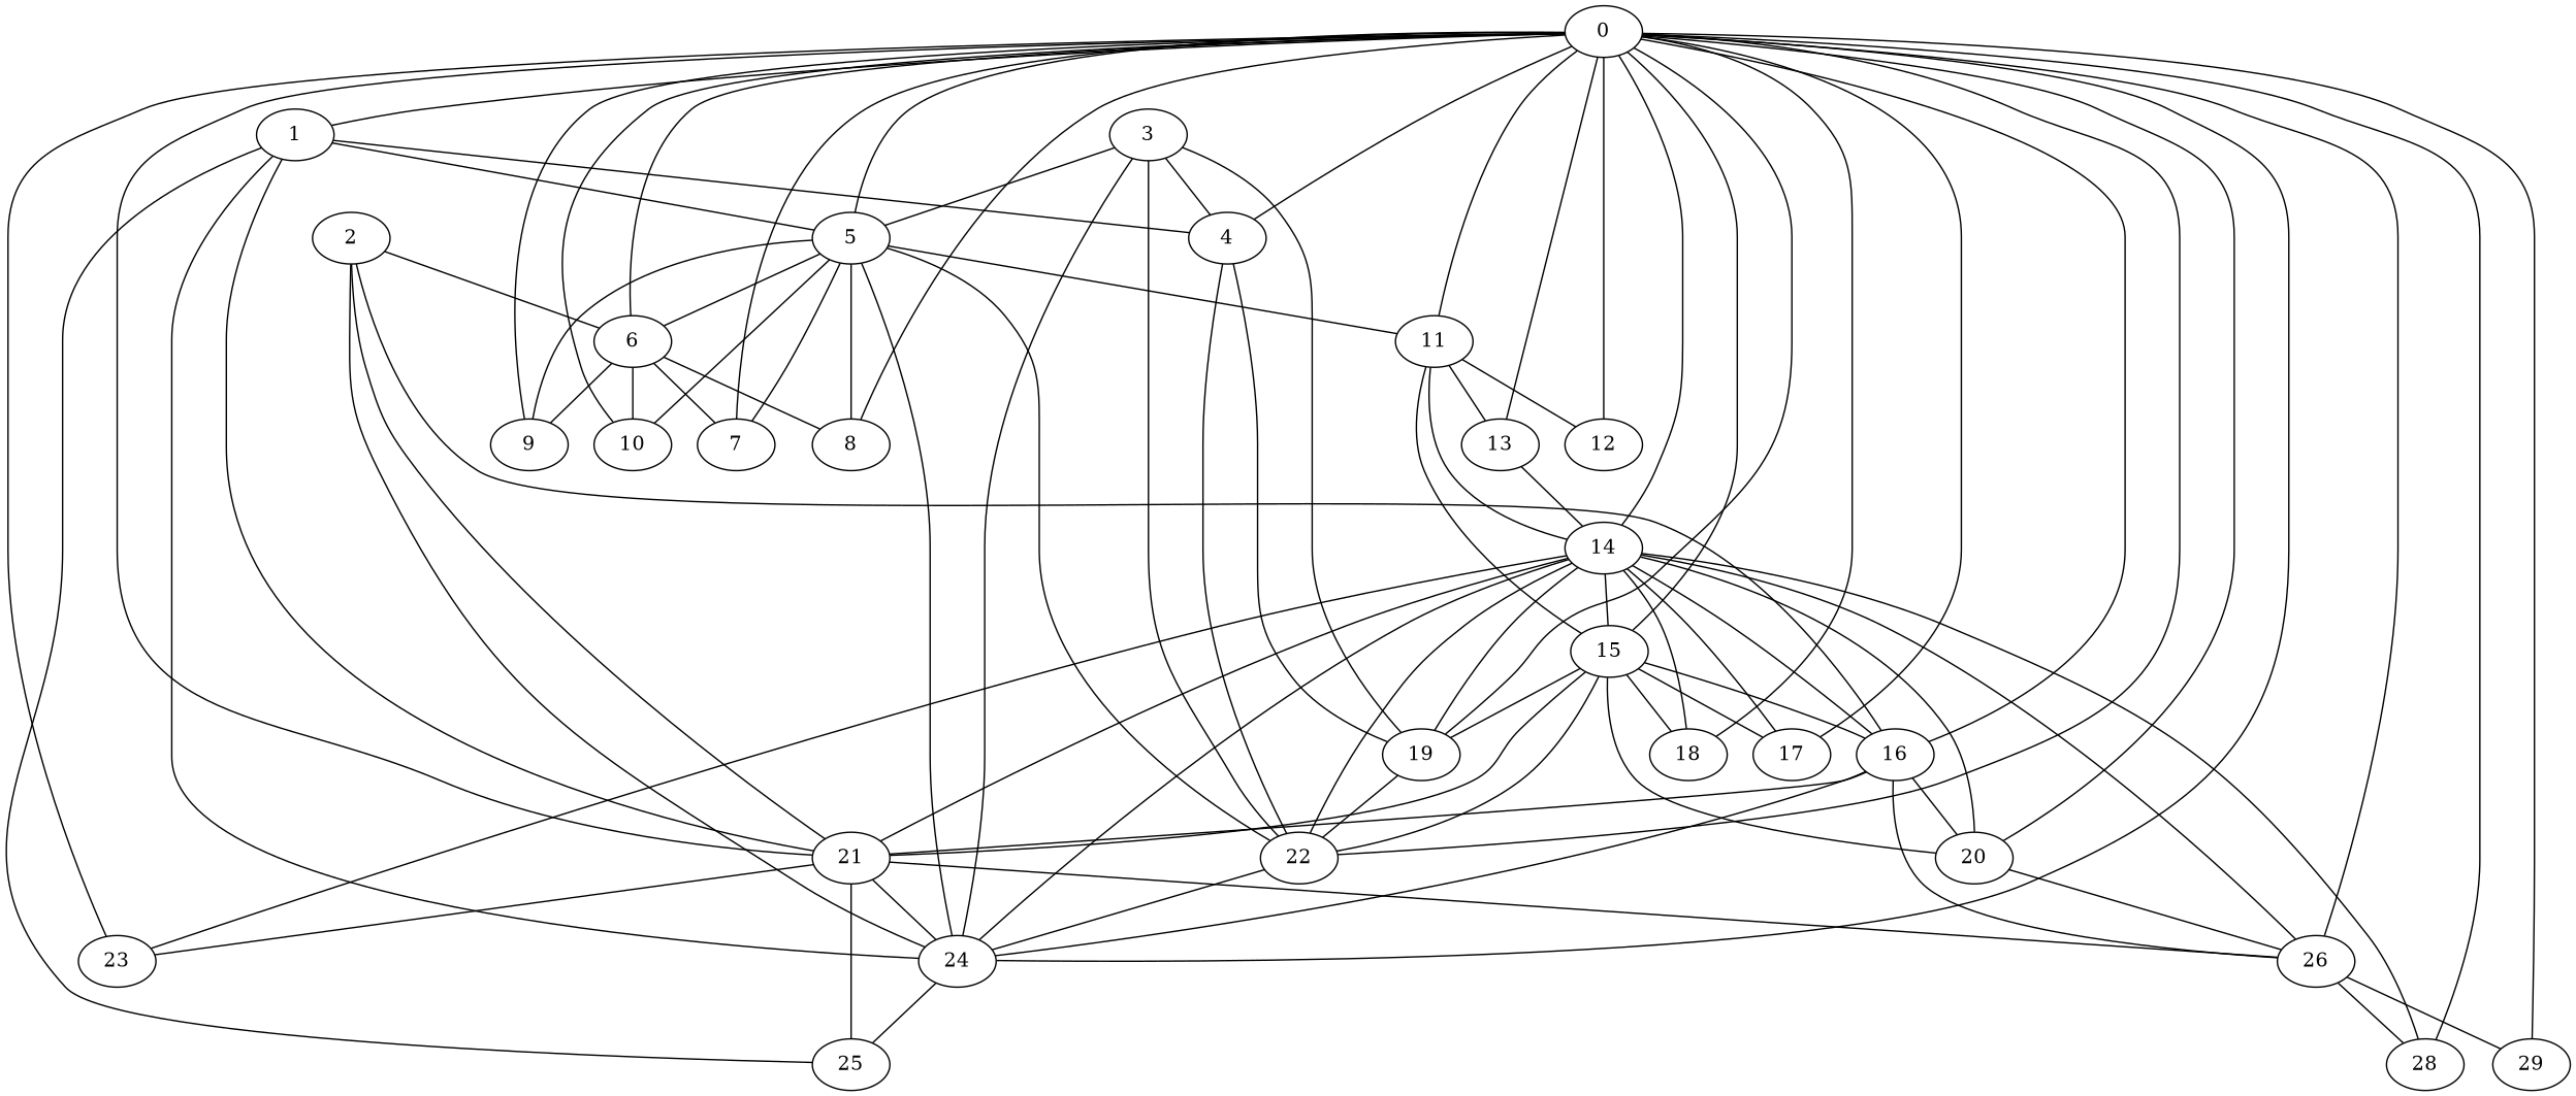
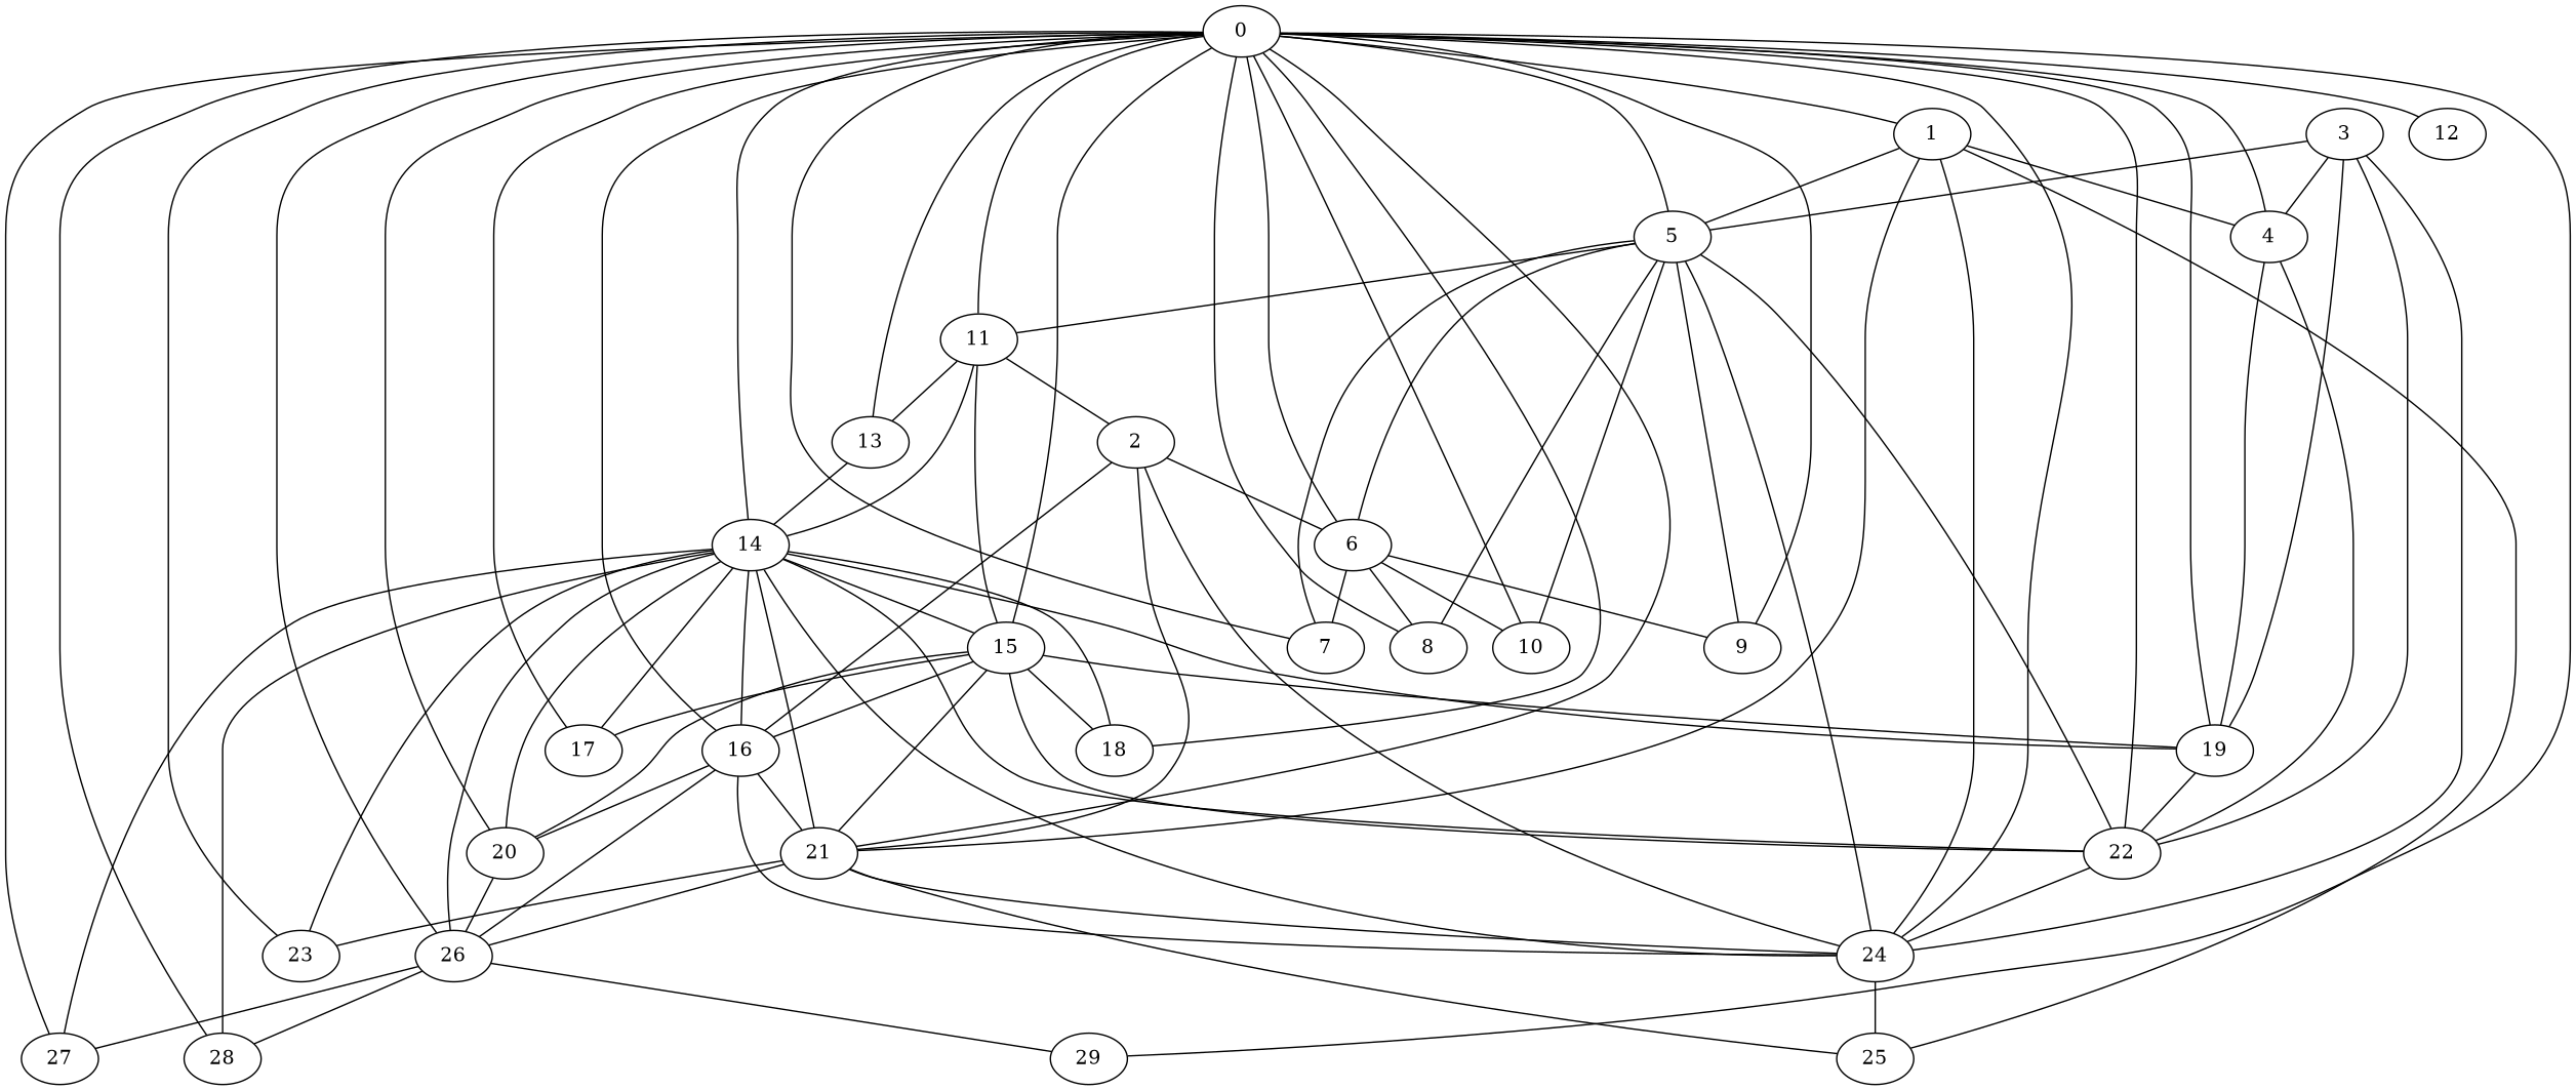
  graph {
    0
    9
    1
    4
    5
    6
    7
    8
    10
    11
    12
    13
    14
    15
    16
    17
    18
    19
    20
    21
    22
    23
    24
    26
+   27
    28
    29
    25
    2
    3
    0 -- 9
    0 -- 1
    0 -- 4
    0 -- 5
    0 -- 6
    0 -- 7
    0 -- 8
    0 -- 10
    0 -- 11
    0 -- 12
    0 -- 13
    0 -- 14
    0 -- 15
    0 -- 16
    0 -- 17
    0 -- 18
    0 -- 19
    0 -- 20
    0 -- 21
    0 -- 22
    0 -- 23
    0 -- 24
    0 -- 26
+   0 -- 27
    0 -- 28
    0 -- 29
    1 -- 4
    1 -- 5
    1 -- 21
    1 -- 24
    1 -- 25
    4 -- 19
    4 -- 22
    5 -- 9
    5 -- 6
    5 -- 7
    5 -- 8
    5 -- 10
    5 -- 11
    5 -- 22
    5 -- 24
    6 -- 9
    6 -- 7
    6 -- 8
    6 -- 10
-   11 -- 12
+   11 -- 2
    11 -- 13
    11 -- 14
    11 -- 15
    13 -- 14
    14 -- 15
    14 -- 16
    14 -- 17
    14 -- 18
    14 -- 19
    14 -- 20
    14 -- 21
    14 -- 22
    14 -- 23
    14 -- 24
    14 -- 26
+   14 -- 27
    14 -- 28
    15 -- 16
    15 -- 17
    15 -- 18
    15 -- 19
    15 -- 20
    15 -- 21
    15 -- 22
    16 -- 20
    16 -- 21
    16 -- 24
    16 -- 26
    19 -- 22
    20 -- 26
    21 -- 23
    21 -- 24
    21 -- 26
    21 -- 25
    22 -- 24
    24 -- 25
+   26 -- 27
    26 -- 28
    26 -- 29
    2 -- 6
    2 -- 16
    2 -- 21
    2 -- 24
    3 -- 4
    3 -- 5
    3 -- 19
    3 -- 22
    3 -- 24
  }
